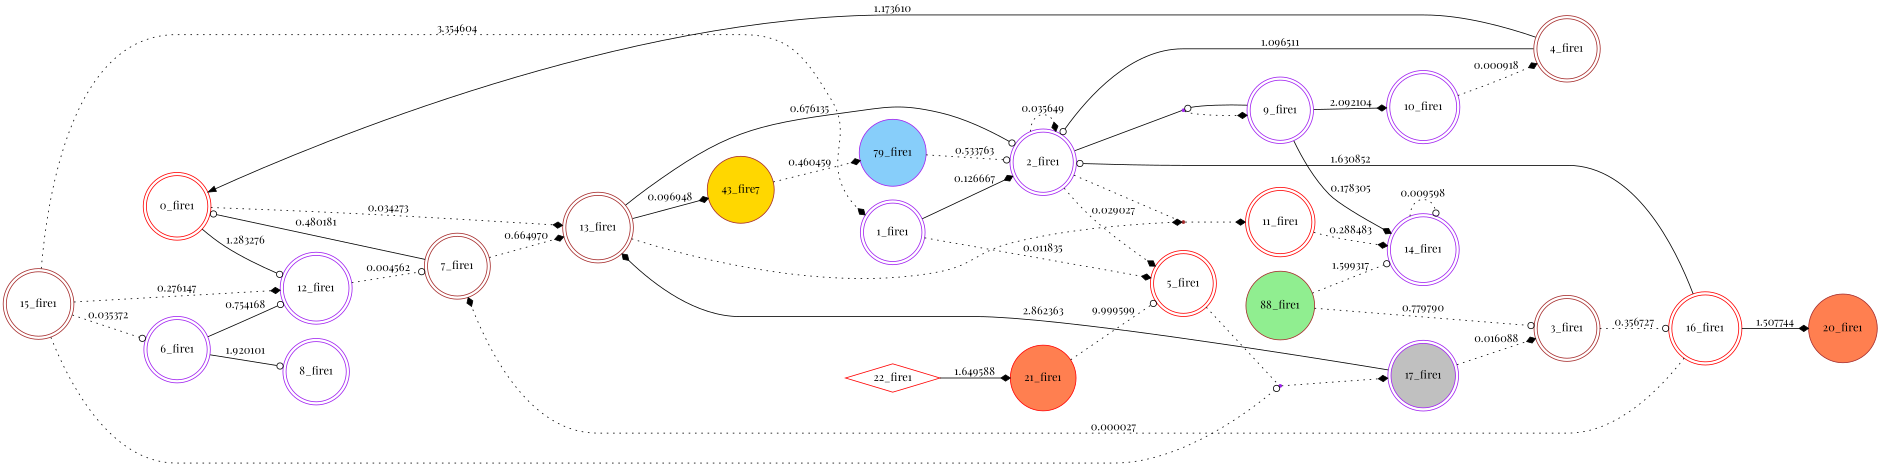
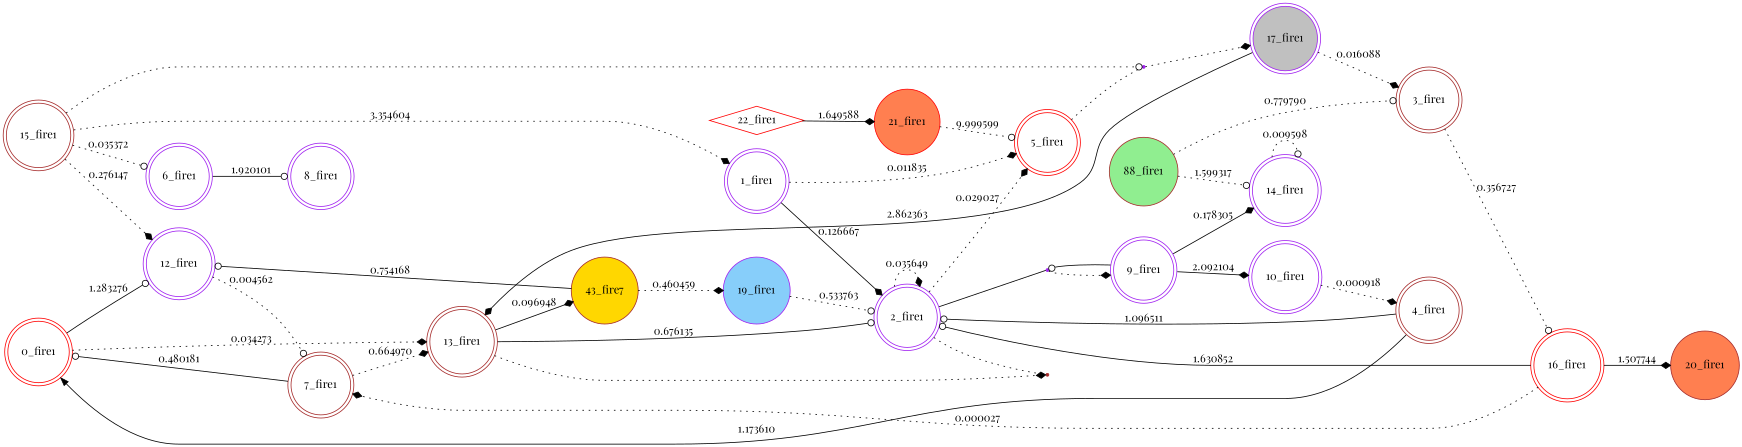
  digraph {
    fontname="Playfair Display"
    rankdir=LR
    node [color=purple fontname="Playfair Display" shape=doublecircle]
    edge [arrowhead=diamond fontname="Playfair Display" style=dotted]
    n1 [color=red label="0_fire1"]
    n2 [label="12_fire1"]
    n3 [color=brown label="13_fire1"]
    n4 [color=brown label="7_fire1"]
    n5 [label="2_fire1"]
    25 [color=brown shape=point]
    n7 [color=brown fillcolor=gold label="43_fire7" shape=circle style=filled]
    n8 [label="1_fire1"]
    n9 [color=red label="5_fire1"]
    26 [shape=point]
    24 [shape=point]
-   n12 [color=red label="11_fire1"]
    n13 [label="9_fire1"]
    n14 [color=brown label="3_fire1"]
    n15 [color=red label="16_fire1"]
    n16 [color=brown fillcolor=coral label="20_fire1" shape=circle style=filled]
    n17 [color=brown label="4_fire1"]
    n18 [fillcolor=gray label="17_fire1" style=filled]
    n19 [label="6_fire1"]
    n20 [label="8_fire1"]
    n21 [label="10_fire1"]
    n22 [label="14_fire1"]
-   n23 [fillcolor=lightskyblue label="79_fire1" shape=circle style=filled]
+   n23 [fillcolor=lightskyblue label="19_fire1" shape=circle style=filled]
    n24 [color=brown label="15_fire1"]
    n25 [color=brown fillcolor=lightgreen label="88_fire1" shape=circle style=filled]
    n26 [color=red fillcolor=coral label="21_fire1" shape=circle style=filled]
    n27 [color=red label="22_fire1" shape=diamond]
    n1 -> n2 [arrowhead=odot label=1.283276 style=solid]
    n1 -> n3 [label=0.034273]
    n2 -> n4 [arrowhead=odot label=0.004562]
    n3 -> n5 [arrowhead=odot label=0.676135 style=solid]
    n3 -> 25
    n3 -> n7 [label=0.096948 style=solid]
    n4 -> n1 [arrowhead=odot label=0.480181 style=solid]
    n4 -> n3 [label=0.664970]
    n5 -> n5 [label=0.035649]
    n5 -> 25 [dir=none arrowhead=""]
    n5 -> n9 [label=0.029027]
    n5 -> 26 [dir=none style=solid arrowhead=""]
-   25 -> n12
    n7 -> n23 [label=0.460459]
    n8 -> n5 [label=0.126667 style=solid]
    n8 -> n9 [label=0.011835]
    n9 -> 24 [dir=none arrowhead=""]
    26 -> n13
    24 -> n18
-   n12 -> n22 [label=0.288483]
    n13 -> 26 [arrowhead=odot style=solid]
    n13 -> n21 [label=2.092104 style=solid]
    n13 -> n22 [label=0.178305 style=solid]
    n14 -> n15 [arrowhead=odot label=0.356727]
    n15 -> n4 [label=0.000027]
    n15 -> n5 [arrowhead=odot label=1.630852 style=solid]
    n15 -> n16 [label=1.507744 style=solid]
    n17 -> n1 [arrowhead=normal label=1.173610 style=solid]
    n17 -> n5 [arrowhead=odot label=1.096511 style=solid]
    n18 -> n3 [label=2.862363 style=solid]
    n18 -> n14 [label=0.016088]
-   n19 -> n2 [arrowhead=odot label=0.754168 style=solid]
+   n7 -> n2 [arrowhead=odot label=0.754168 style=solid]
    n19 -> n20 [arrowhead=odot label=1.920101 style=solid]
    n21 -> n17 [label=0.000918]
    n22 -> n22 [arrowhead=odot label=0.009598]
    n23 -> n5 [arrowhead=odot label=0.533763]
    n24 -> n2 [label=0.276147]
    n24 -> n8 [label=3.354604]
    n24 -> 24 [arrowhead=odot]
    n24 -> n19 [arrowhead=odot label=0.035372]
    n25 -> n14 [arrowhead=odot label=0.779790]
    n25 -> n22 [arrowhead=odot label=1.599317]
    n26 -> n9 [arrowhead=odot label=9.999599]
    n27 -> n26 [label=1.649588 style=solid]
  }
